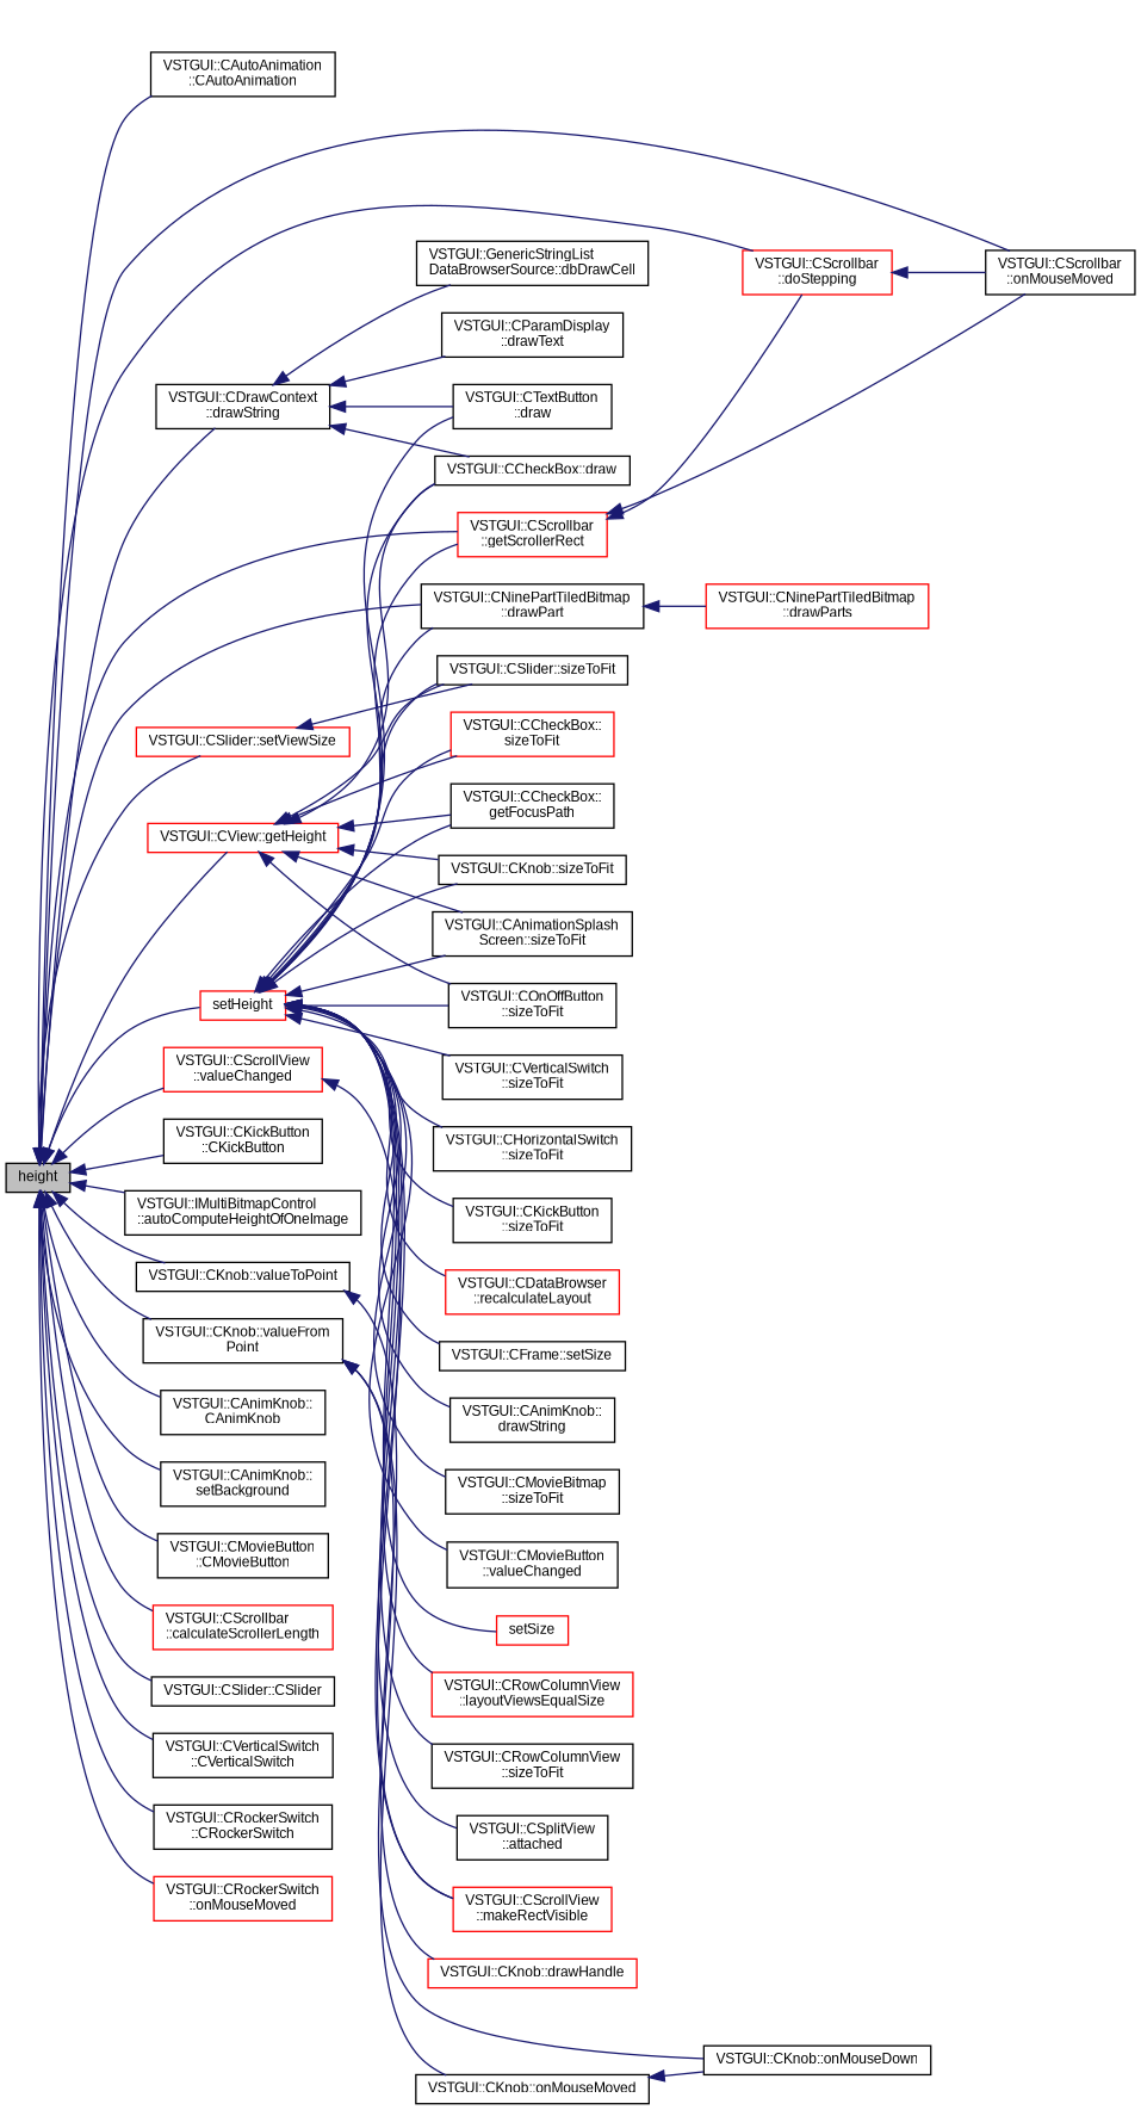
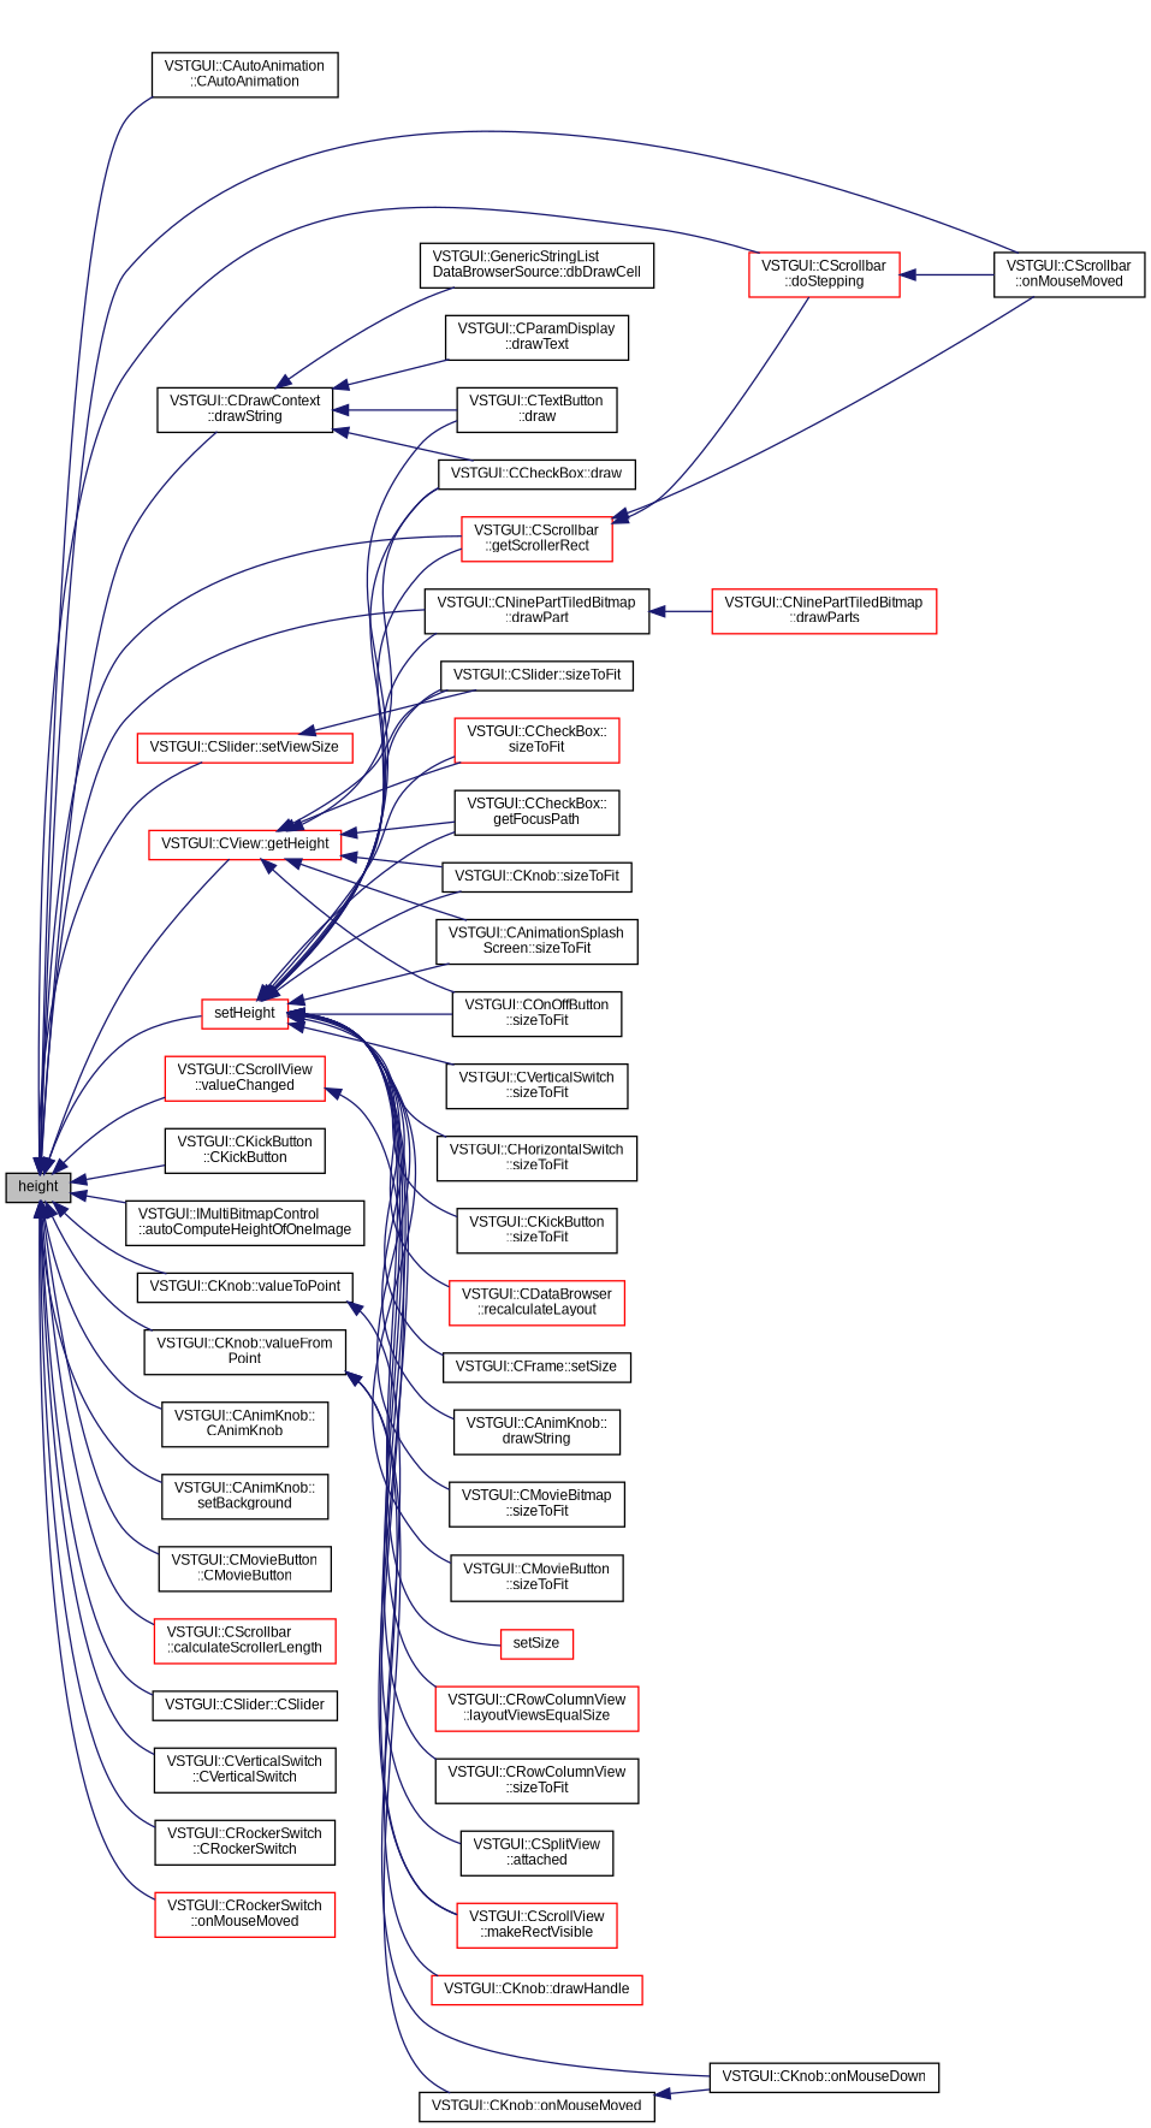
  digraph {
    rankdir=LR
    node [color=black fontname=Arial fontsize=9 shape=record]
    edge [color=midnightblue dir=back fontname=Arial fontsize=9 labelfontname=Arial labelfontsize=9 style=solid]
    n1 [fillcolor=grey75 fontcolor=black height=0.2 label=height style=filled width=0.4]
    n2 [height=0.2 label="VSTGUI::CAutoAnimation\l::CAutoAnimation" width=0.4]
    n3 [height=0.2 label="VSTGUI::CNinePartTiledBitmap\l::drawPart" width=0.4]
    n4 [height=0.2 label="VSTGUI::CKickButton\l::CKickButton" width=0.4]
    n5 [height=0.2 label="VSTGUI::IMultiBitmapControl\l::autoComputeHeightOfOneImage" width=0.4]
    n6 [height=0.2 label="VSTGUI::CDrawContext\l::drawString" width=0.4]
    n7 [height=0.2 label="VSTGUI::CKnob::valueToPoint" width=0.4]
    n8 [height=0.2 label="VSTGUI::CKnob::valueFrom\lPoint" width=0.4]
    n9 [height=0.2 label="VSTGUI::CAnimKnob::\lCAnimKnob" width=0.4]
    n10 [height=0.2 label="VSTGUI::CAnimKnob::\lsetBackground" width=0.4]
    n11 [height=0.2 label="VSTGUI::CMovieButton\l::CMovieButton" width=0.4]
    n12 [color=red height=0.2 label=setHeight width=0.4]
    n13 [color=red height=0.2 label="VSTGUI::CScrollbar\l::getScrollerRect" width=0.4]
    n14 [color=red height=0.2 label="VSTGUI::CScrollbar\l::doStepping" width=0.4]
    n15 [height=0.2 label="VSTGUI::CScrollbar\l::onMouseMoved" width=0.4]
    n16 [color=red height=0.2 label="VSTGUI::CScrollView\l::valueChanged" width=0.4]
    n17 [color=red height=0.2 label="VSTGUI::CScrollbar\l::calculateScrollerLength" width=0.4]
    n18 [height=0.2 label="VSTGUI::CSlider::CSlider" width=0.4]
    n19 [color=red height=0.2 label="VSTGUI::CSlider::setViewSize" width=0.4]
    n20 [height=0.2 label="VSTGUI::CVerticalSwitch\l::CVerticalSwitch" width=0.4]
    n21 [height=0.2 label="VSTGUI::CRockerSwitch\l::CRockerSwitch" width=0.4]
    n22 [color=red height=0.2 label="VSTGUI::CRockerSwitch\l::onMouseMoved" width=0.4]
    n23 [color=red height=0.2 label="VSTGUI::CView::getHeight" width=0.4]
    n24 [color=red height=0.2 label="VSTGUI::CNinePartTiledBitmap\l::drawParts" width=0.4]
    n25 [height=0.2 label="VSTGUI::CCheckBox::draw" width=0.4]
    n26 [height=0.2 label="VSTGUI::CTextButton\l::draw" width=0.4]
    n27 [height=0.2 label="VSTGUI::GenericStringList\lDataBrowserSource::dbDrawCell" width=0.4]
    n28 [height=0.2 label="VSTGUI::CParamDisplay\l::drawText" width=0.4]
    n29 [color=red height=0.2 label="VSTGUI::CKnob::drawHandle" width=0.4]
    n30 [height=0.2 label="VSTGUI::CKnob::onMouseDown" width=0.4]
    n31 [height=0.2 label="VSTGUI::CKnob::onMouseMoved" width=0.4]
    n32 [height=0.2 label="VSTGUI::COnOffButton\l::sizeToFit" width=0.4]
    n33 [height=0.2 label="VSTGUI::CKickButton\l::sizeToFit" width=0.4]
    n34 [color=red height=0.2 label="VSTGUI::CCheckBox::\lsizeToFit" width=0.4]
    n35 [height=0.2 label="VSTGUI::CCheckBox::\lgetFocusPath" width=0.4]
    n36 [color=red height=0.2 label="VSTGUI::CDataBrowser\l::recalculateLayout" width=0.4]
    n37 [height=0.2 label="VSTGUI::CFrame::setSize" width=0.4]
    n38 [height=0.2 label="VSTGUI::CKnob::sizeToFit" width=0.4]
    n39 [height=0.2 label="VSTGUI::CAnimKnob::\ldrawString" width=0.4]
    n40 [height=0.2 label="VSTGUI::CMovieBitmap\l::sizeToFit" width=0.4]
-   n41 [height=0.2 label="VSTGUI::CMovieButton\l::valueChanged" width=0.4]
+   n41 [height=0.2 label="VSTGUI::CMovieButton\l::sizeToFit" width=0.4]
    n42 [color=red height=0.2 label=setSize width=0.4]
    n43 [color=red height=0.2 label="VSTGUI::CRowColumnView\l::layoutViewsEqualSize" width=0.4]
    n44 [height=0.2 label="VSTGUI::CRowColumnView\l::sizeToFit" width=0.4]
    n45 [color=red height=0.2 label="VSTGUI::CScrollView\l::makeRectVisible" width=0.4]
    n46 [height=0.2 label="VSTGUI::CSlider::sizeToFit" width=0.4]
    n47 [height=0.2 label="VSTGUI::CAnimationSplash\lScreen::sizeToFit" width=0.4]
    n48 [height=0.2 label="VSTGUI::CSplitView\l::attached" width=0.4]
    n49 [height=0.2 label="VSTGUI::CVerticalSwitch\l::sizeToFit" width=0.4]
    n50 [height=0.2 label="VSTGUI::CHorizontalSwitch\l::sizeToFit" width=0.4]
    n1 -> n2
    n1 -> n3
    n1 -> n4
    n1 -> n5
    n1 -> n6
    n1 -> n7
    n1 -> n8
    n1 -> n9
    n1 -> n10
    n1 -> n11
    n1 -> n12
    n1 -> n13
    n1 -> n14
    n1 -> n15
    n1 -> n16
    n1 -> n17
    n1 -> n18
    n1 -> n19
    n1 -> n20
    n1 -> n21
    n1 -> n22
    n1 -> n23
    n3 -> n24
    n6 -> n25
    n6 -> n26
    n6 -> n27
    n6 -> n28
    n7 -> n29
    n8 -> n30
    n8 -> n31
    n12 -> n3
    n12 -> n13
    n12 -> n25
    n12 -> n26
    n12 -> n32
    n12 -> n33
    n12 -> n34
    n12 -> n35
    n12 -> n36
    n12 -> n37
    n12 -> n38
    n12 -> n39
    n12 -> n40
    n12 -> n41
    n12 -> n42
    n12 -> n43
    n12 -> n44
    n12 -> n45
    n12 -> n46
    n12 -> n47
    n12 -> n48
    n12 -> n49
    n12 -> n50
    n13 -> n14
    n13 -> n15
    n14 -> n15
    n16 -> n45
    n19 -> n46
    n23 -> n25
    n23 -> n32
    n23 -> n34
    n23 -> n35
    n23 -> n38
    n23 -> n46
    n23 -> n47
    n31 -> n30
  }
